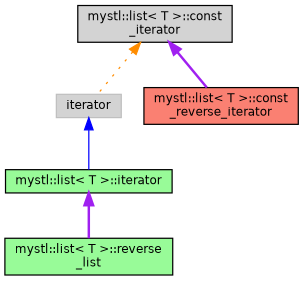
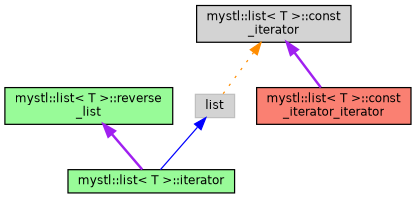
  digraph {
    rankdir=TB
    node [color=black fillcolor=lightgrey fontname=Helvetica fontsize=10 shape=record style=filled]
    edge [color=purple dir=back fontname=Helvetica fontsize=10 labelfontname=Helvetica labelfontsize=10 style=bold]
-   n1 [color=grey75 height=0.2 label=iterator width=0.4]
+   n1 [color=grey75 height=0.2 label=list width=0.4]
    n2 [fillcolor=palegreen height=0.2 label="mystl::list\< T \>::iterator" width=0.4]
    n3 [height=0.2 label="mystl::list\< T \>::const\l_iterator" width=0.4]
-   n4 [fillcolor=salmon height=0.2 label="mystl::list\< T \>::const\l_reverse_iterator" width=0.4]
+   n4 [fillcolor=salmon height=0.2 label="mystl::list\< T \>::const\l_iterator_iterator" width=0.4]
    n5 [fillcolor=palegreen height=0.2 label="mystl::list\< T \>::reverse\l_list" width=0.4]
    n1 -> n2 [color=blue style=solid]
-   n2 -> n5
+   n5 -> n2
    n3 -> n1 [color=darkorange style=dotted]
    n3 -> n4
  }
